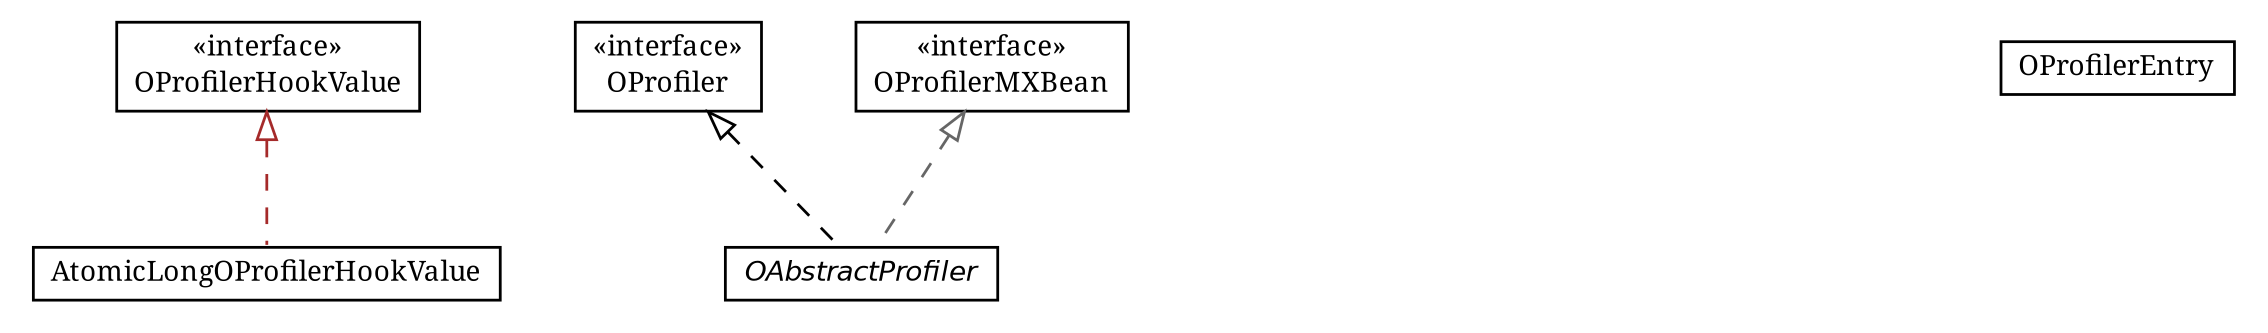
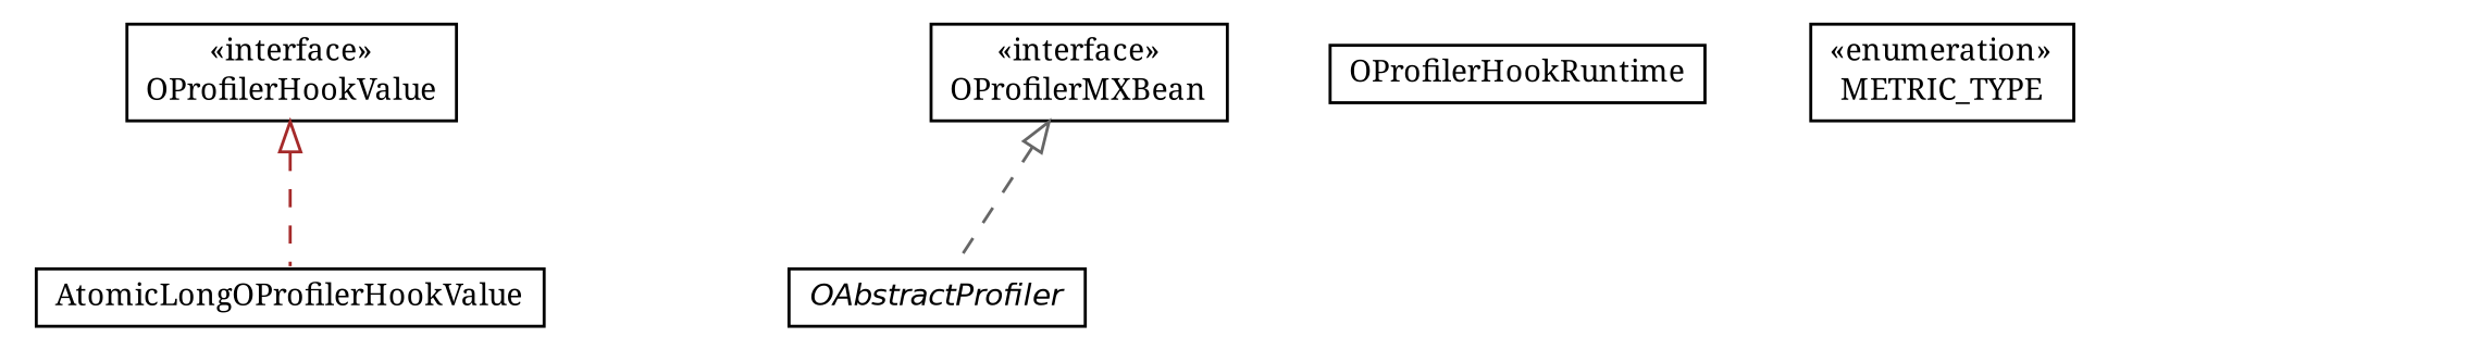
  digraph {
    fontname="Noto Serif"
    nodesep=0.25
    ranksep=0.5
    node [fontcolor=black fontname="Noto Serif" fontsize=10.0 shape=plaintext]
    edge [arrowtail=empty dir=back fontname="Noto Serif" fontsize=10 headport=p labelfontname=Helvetica labelfontsize=10 style=dashed tailport=p]
    n1 [label=<<table title="com.orientechnologies.common.profiler.AtomicLongOProfilerHookValue" border="0" cellborder="1" cellspacing="0" cellpadding="2" port="p" href="./AtomicLongOProfilerHookValue.html"> 		<tr><td><table border="0" cellspacing="0" cellpadding="1"> <tr><td align="center" balign="center"> AtomicLongOProfilerHookValue </td></tr> 		</table></td></tr> 		</table>>]
    n2 [label=<<table title="com.orientechnologies.common.profiler.OAbstractProfiler" border="0" cellborder="1" cellspacing="0" cellpadding="2" port="p" href="./OAbstractProfiler.html"> 		<tr><td><table border="0" cellspacing="0" cellpadding="1"> <tr><td align="center" balign="center"><font face="Helvetica-Oblique"> OAbstractProfiler </font></td></tr> 		</table></td></tr> 		</table>>]
    n3 [label=<<table title="com.orientechnologies.common.profiler.OAbstractProfiler.OProfilerHookValue" border="0" cellborder="1" cellspacing="0" cellpadding="2" port="p" href="./OAbstractProfiler.OProfilerHookValue.html"> 		<tr><td><table border="0" cellspacing="0" cellpadding="1"> <tr><td align="center" balign="center"> &#171;interface&#187; </td></tr> <tr><td align="center" balign="center"> OProfilerHookValue </td></tr> 		</table></td></tr> 		</table>>]
-   n5 [label=<<table title="com.orientechnologies.common.profiler.OProfiler" border="0" cellborder="1" cellspacing="0" cellpadding="2" port="p" href="./OProfiler.html"> 		<tr><td><table border="0" cellspacing="0" cellpadding="1"> <tr><td align="center" balign="center"> &#171;interface&#187; </td></tr> <tr><td align="center" balign="center"> OProfiler </td></tr> 		</table></td></tr> 		</table>>]
+   n4 [label=<<table title="com.orientechnologies.common.profiler.OAbstractProfiler.OProfilerHookRuntime" border="0" cellborder="1" cellspacing="0" cellpadding="2" port="p" href="./OAbstractProfiler.OProfilerHookRuntime.html"> 		<tr><td><table border="0" cellspacing="0" cellpadding="1"> <tr><td align="center" balign="center"> OProfilerHookRuntime </td></tr> 		</table></td></tr> 		</table>>]
+   n6 [label=<<table title="com.orientechnologies.common.profiler.OProfiler.METRIC_TYPE" border="0" cellborder="1" cellspacing="0" cellpadding="2" port="p" href="./OProfiler.METRIC_TYPE.html"> 		<tr><td><table border="0" cellspacing="0" cellpadding="1"> <tr><td align="center" balign="center"> &#171;enumeration&#187; </td></tr> <tr><td align="center" balign="center"> METRIC_TYPE </td></tr> 		</table></td></tr> 		</table>>]
    n7 [label=<<table title="com.orientechnologies.common.profiler.OProfilerMXBean" border="0" cellborder="1" cellspacing="0" cellpadding="2" port="p" href="./OProfilerMXBean.html"> 		<tr><td><table border="0" cellspacing="0" cellpadding="1"> <tr><td align="center" balign="center"> &#171;interface&#187; </td></tr> <tr><td align="center" balign="center"> OProfilerMXBean </td></tr> 		</table></td></tr> 		</table>>]
-   n8 [label=<<table title="com.orientechnologies.common.profiler.OProfilerEntry" border="0" cellborder="1" cellspacing="0" cellpadding="2" port="p" href="./OProfilerEntry.html"> 		<tr><td><table border="0" cellspacing="0" cellpadding="1"> <tr><td align="center" balign="center"> OProfilerEntry </td></tr> 		</table></td></tr> 		</table>>]
    n3 -> n1 [color=brown]
-   n5 -> n2 [color=black]
    n7 -> n2 [color=gray40]
  }
